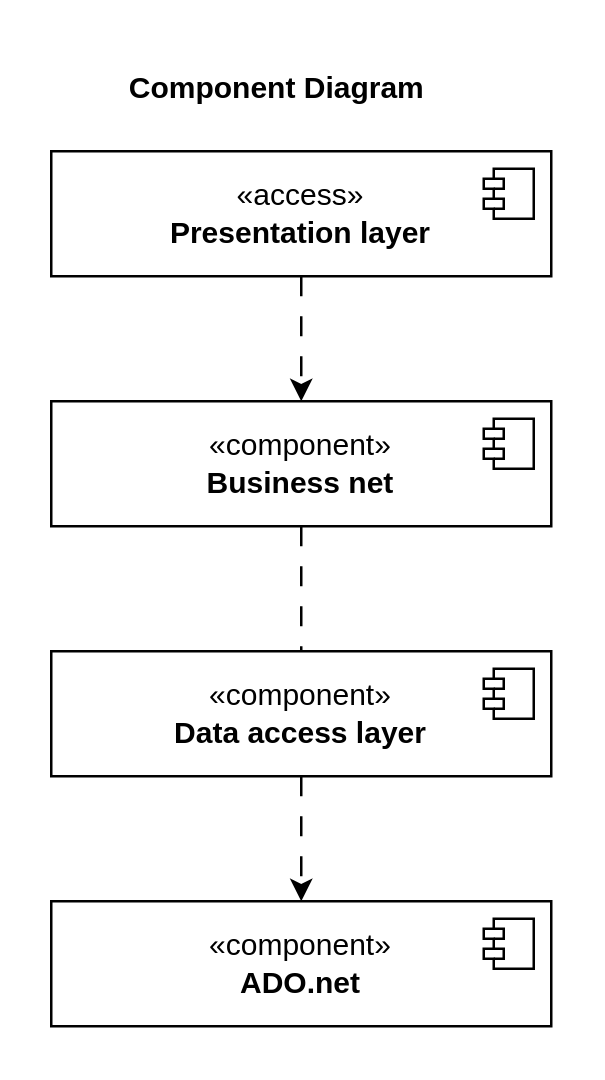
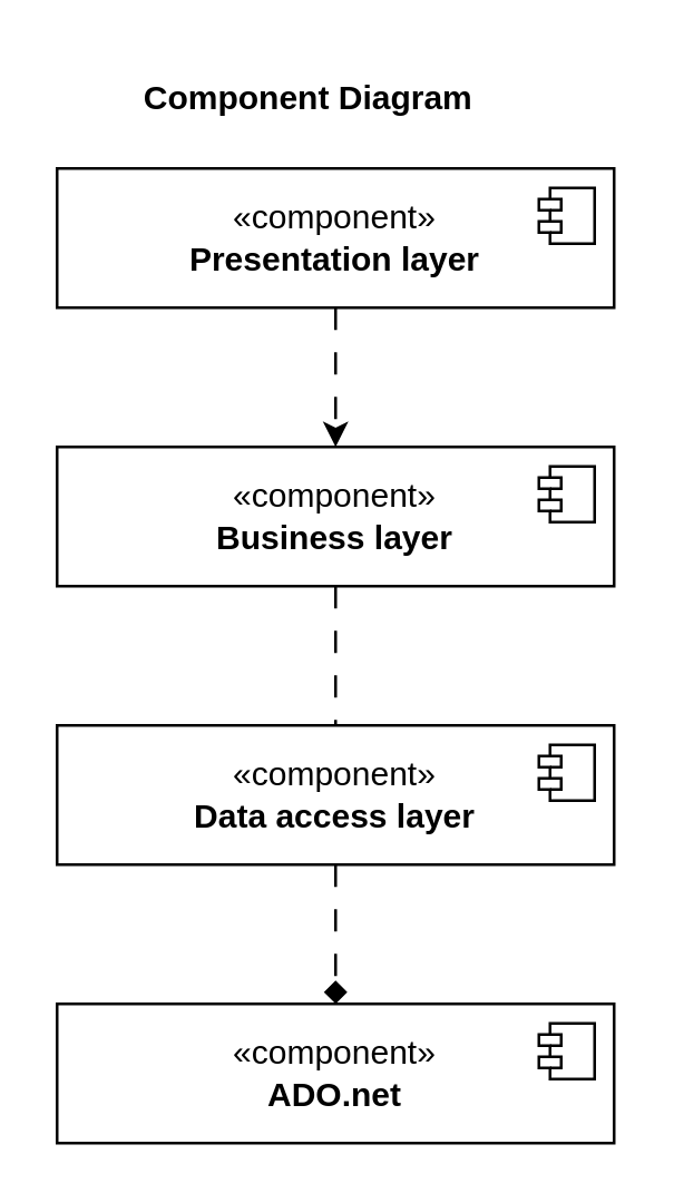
  <mxCell id="0" />
  <mxCell id="1" parent="0" />
  <mxCell id="2" style="edgeStyle=orthogonalEdgeStyle;rounded=0;orthogonalLoop=1;jettySize=auto;html=1;exitX=0.5;exitY=1;exitDx=0;exitDy=0;entryX=0.5;entryY=0;entryDx=0;entryDy=0;dashed=1;dashPattern=8 8;" edge="1" parent="1" source="3" target="6"><mxGeometry relative="1" as="geometry" /></mxCell>
- <mxCell id="3" value="«access»&lt;br&gt;&lt;div&gt;&lt;b&gt;Presentation layer&lt;/b&gt;&lt;/div&gt;" style="html=1;dropTarget=0;whiteSpace=wrap;" vertex="1" parent="1"><mxGeometry x="20" y="60" width="200" height="50" as="geometry" /></mxCell>
+ <mxCell id="3" value="«component»&lt;br&gt;&lt;div&gt;&lt;b&gt;Presentation layer&lt;/b&gt;&lt;/div&gt;" style="html=1;dropTarget=0;whiteSpace=wrap;" vertex="1" parent="1"><mxGeometry x="20" y="60" width="200" height="50" as="geometry" /></mxCell>
  <mxCell id="4" value="" style="shape=module;jettyWidth=8;jettyHeight=4;" vertex="1" parent="3"><mxGeometry x="1" width="20" height="20" relative="1" as="geometry"><mxPoint x="-27" y="7" as="offset" /></mxGeometry></mxCell>
  <mxCell id="5" style="edgeStyle=orthogonalEdgeStyle;rounded=0;orthogonalLoop=1;jettySize=auto;html=1;exitX=0.5;exitY=1;exitDx=0;exitDy=0;entryX=0.5;entryY=0;entryDx=0;entryDy=0;dashed=1;dashPattern=8 8;endArrow=none;" edge="1" parent="1" source="6" target="9"><mxGeometry relative="1" as="geometry" /></mxCell>
- <mxCell id="6" value="«component»&lt;br&gt;&lt;div&gt;&lt;b&gt;Business net&lt;/b&gt;&lt;/div&gt;" style="html=1;dropTarget=0;whiteSpace=wrap;" vertex="1" parent="1"><mxGeometry x="20" y="160" width="200" height="50" as="geometry" /></mxCell>
+ <mxCell id="6" value="«component»&lt;br&gt;&lt;div&gt;&lt;b&gt;Business layer&lt;/b&gt;&lt;/div&gt;" style="html=1;dropTarget=0;whiteSpace=wrap;" vertex="1" parent="1"><mxGeometry x="20" y="160" width="200" height="50" as="geometry" /></mxCell>
  <mxCell id="7" value="" style="shape=module;jettyWidth=8;jettyHeight=4;" vertex="1" parent="6"><mxGeometry x="1" width="20" height="20" relative="1" as="geometry"><mxPoint x="-27" y="7" as="offset" /></mxGeometry></mxCell>
- <mxCell id="8" style="edgeStyle=orthogonalEdgeStyle;rounded=0;orthogonalLoop=1;jettySize=auto;html=1;exitX=0.5;exitY=1;exitDx=0;exitDy=0;entryX=0.5;entryY=0;entryDx=0;entryDy=0;dashed=1;dashPattern=8 8;" edge="1" parent="1" source="9" target="11"><mxGeometry relative="1" as="geometry" /></mxCell>
+ <mxCell id="8" style="edgeStyle=orthogonalEdgeStyle;rounded=0;orthogonalLoop=1;jettySize=auto;html=1;exitX=0.5;exitY=1;exitDx=0;exitDy=0;entryX=0.5;entryY=0;entryDx=0;entryDy=0;dashed=1;dashPattern=8 8;endArrow=diamond;" edge="1" parent="1" source="9" target="11"><mxGeometry relative="1" as="geometry" /></mxCell>
  <mxCell id="9" value="«component»&lt;br&gt;&lt;div&gt;&lt;b&gt;Data access layer&lt;/b&gt;&lt;/div&gt;" style="html=1;dropTarget=0;whiteSpace=wrap;" vertex="1" parent="1"><mxGeometry x="20" y="260" width="200" height="50" as="geometry" /></mxCell>
  <mxCell id="10" value="" style="shape=module;jettyWidth=8;jettyHeight=4;" vertex="1" parent="9"><mxGeometry x="1" width="20" height="20" relative="1" as="geometry"><mxPoint x="-27" y="7" as="offset" /></mxGeometry></mxCell>
  <mxCell id="11" value="«component»&lt;br&gt;&lt;div&gt;&lt;b&gt;ADO.net&lt;/b&gt;&lt;/div&gt;" style="html=1;dropTarget=0;whiteSpace=wrap;" vertex="1" parent="1"><mxGeometry x="20" y="360" width="200" height="50" as="geometry" /></mxCell>
  <mxCell id="12" value="" style="shape=module;jettyWidth=8;jettyHeight=4;" vertex="1" parent="11"><mxGeometry x="1" width="20" height="20" relative="1" as="geometry"><mxPoint x="-27" y="7" as="offset" /></mxGeometry></mxCell>
  <mxCell id="13" value="&lt;b&gt;Component Diagram&lt;/b&gt;" style="text;html=1;align=center;verticalAlign=middle;resizable=0;points=[];autosize=1;strokeColor=none;fillColor=none;" vertex="1" parent="1"><mxGeometry x="40" y="20" width="140" height="30" as="geometry" /></mxCell>
